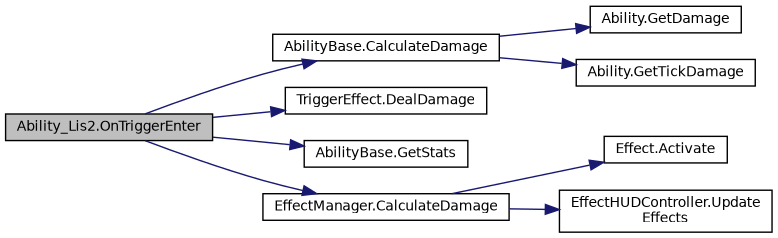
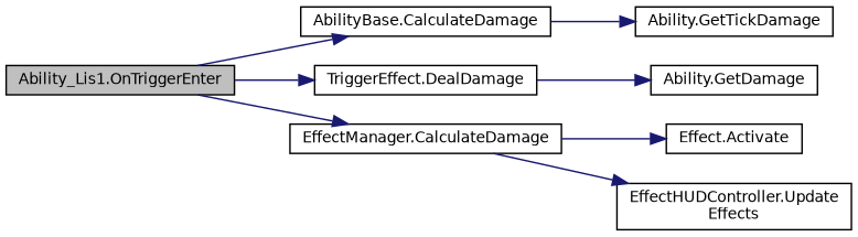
  digraph {
    rankdir=LR
    node [color=black fontname=Helvetica fontsize=10 shape=record]
    edge [color=midnightblue fontname=Helvetica fontsize=10 labelfontname=Helvetica labelfontsize=10 style=solid]
-   n1 [fillcolor=grey75 fontcolor=black height=0.2 label="Ability_Lis2.OnTriggerEnter" style=filled width=0.4]
+   n1 [fillcolor=grey75 fontcolor=black height=0.2 label="Ability_Lis1.OnTriggerEnter" style=filled width=0.4]
    n2 [height=0.2 label="AbilityBase.CalculateDamage" width=0.4]
    n3 [height=0.2 label="TriggerEffect.DealDamage" width=0.4]
-   n4 [height=0.2 label="AbilityBase.GetStats" width=0.4]
    n5 [height=0.2 label="EffectManager.CalculateDamage" width=0.4]
    n6 [height=0.2 label="Ability.GetDamage" width=0.4]
    n7 [height=0.2 label="Ability.GetTickDamage" width=0.4]
    n8 [height=0.2 label="Effect.Activate" width=0.4]
    n9 [height=0.2 label="EffectHUDController.Update\lEffects" width=0.4]
    n1 -> n2
    n1 -> n3
-   n1 -> n4
    n1 -> n5
-   n2 -> n6
+   n3 -> n6
    n2 -> n7
    n5 -> n8
    n5 -> n9
  }
